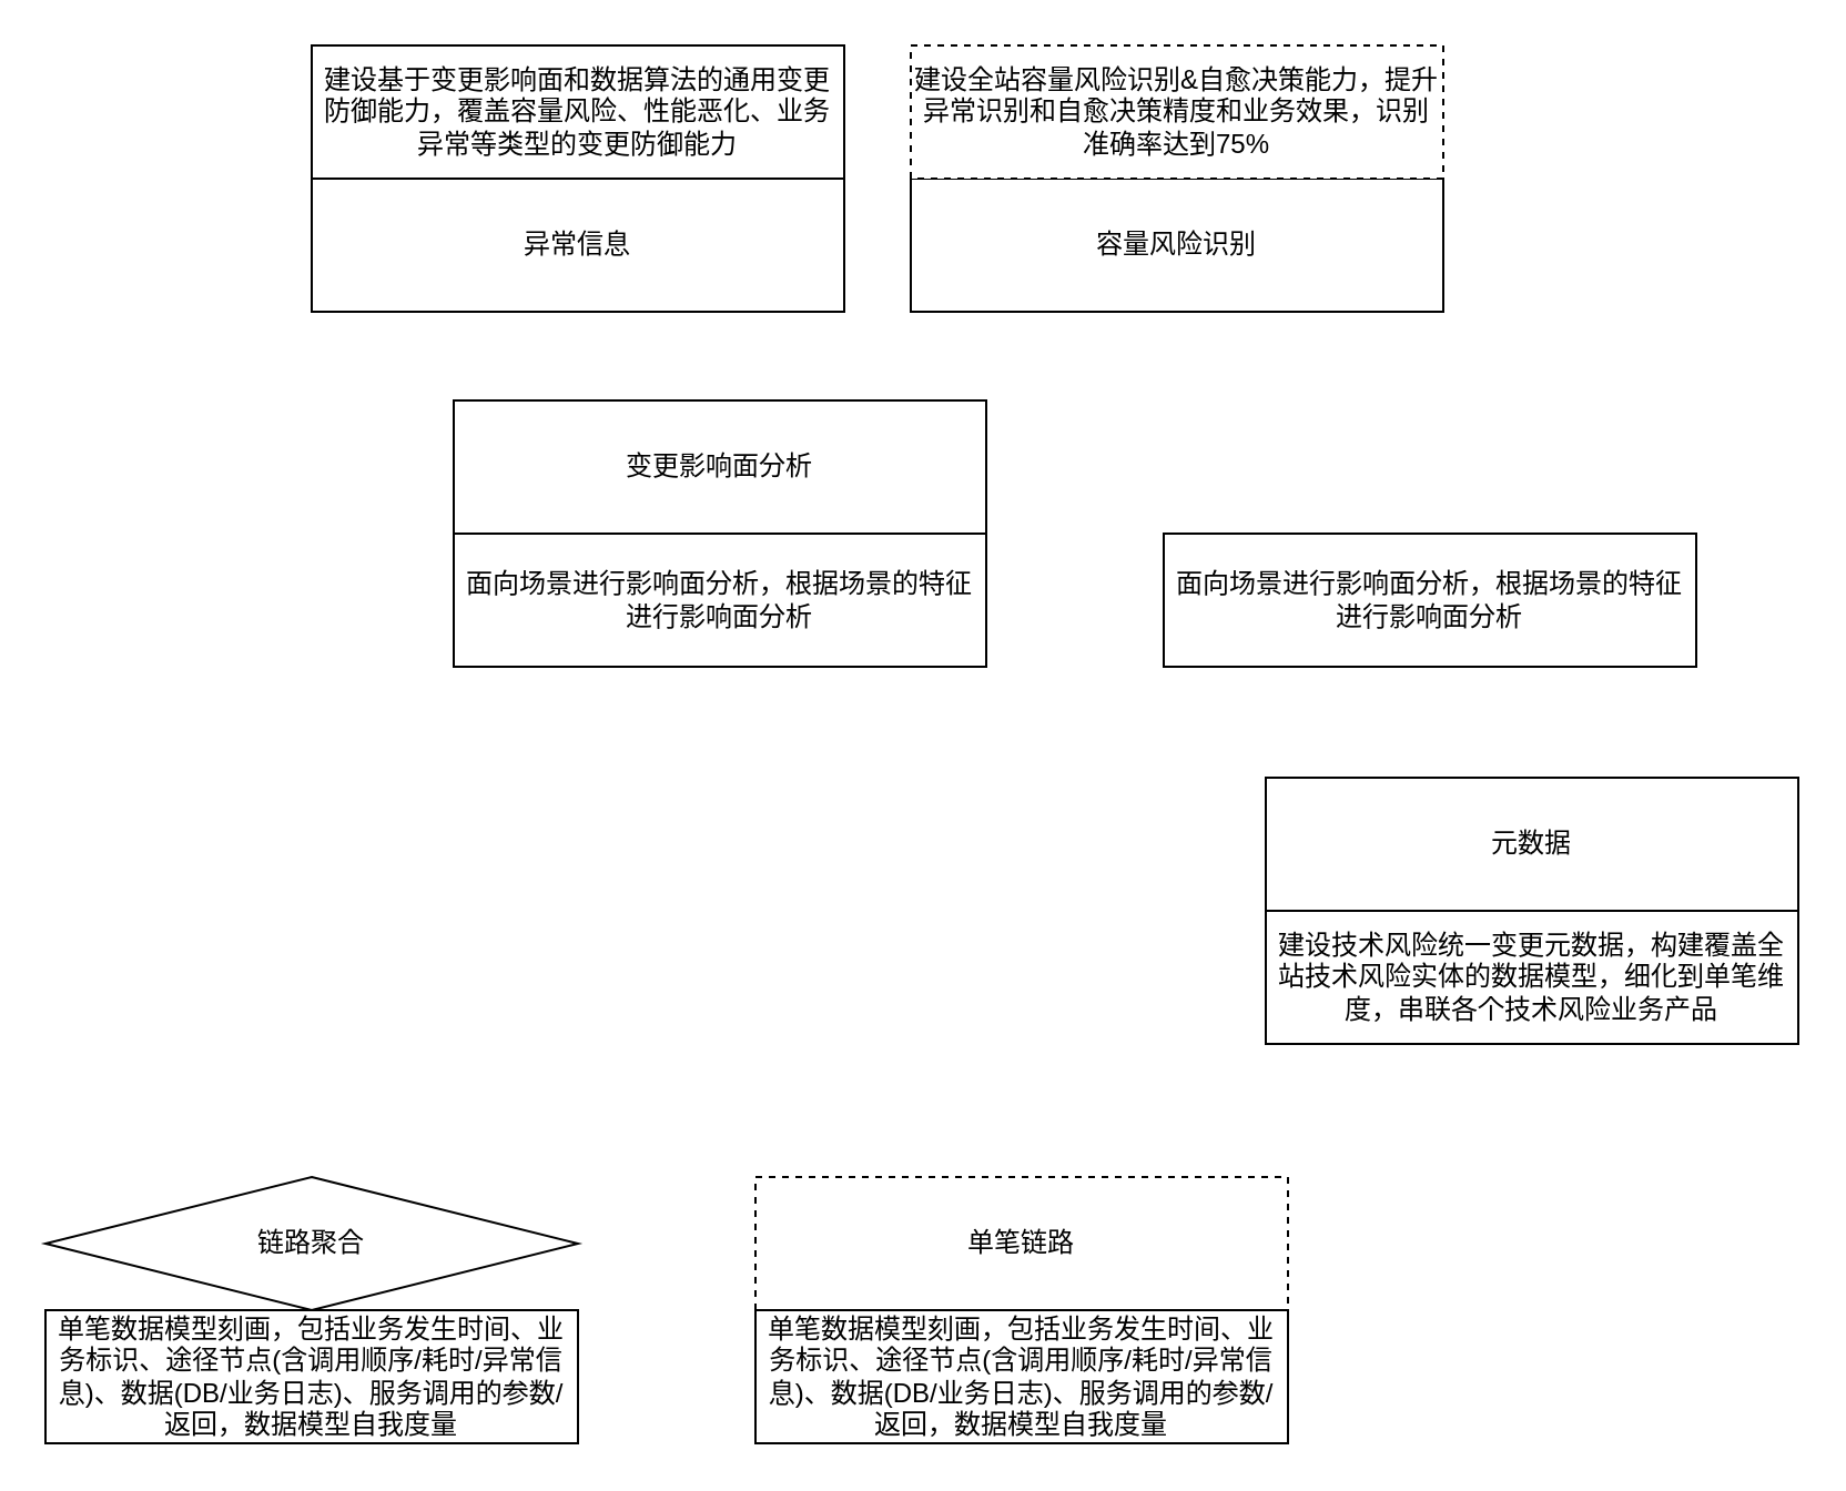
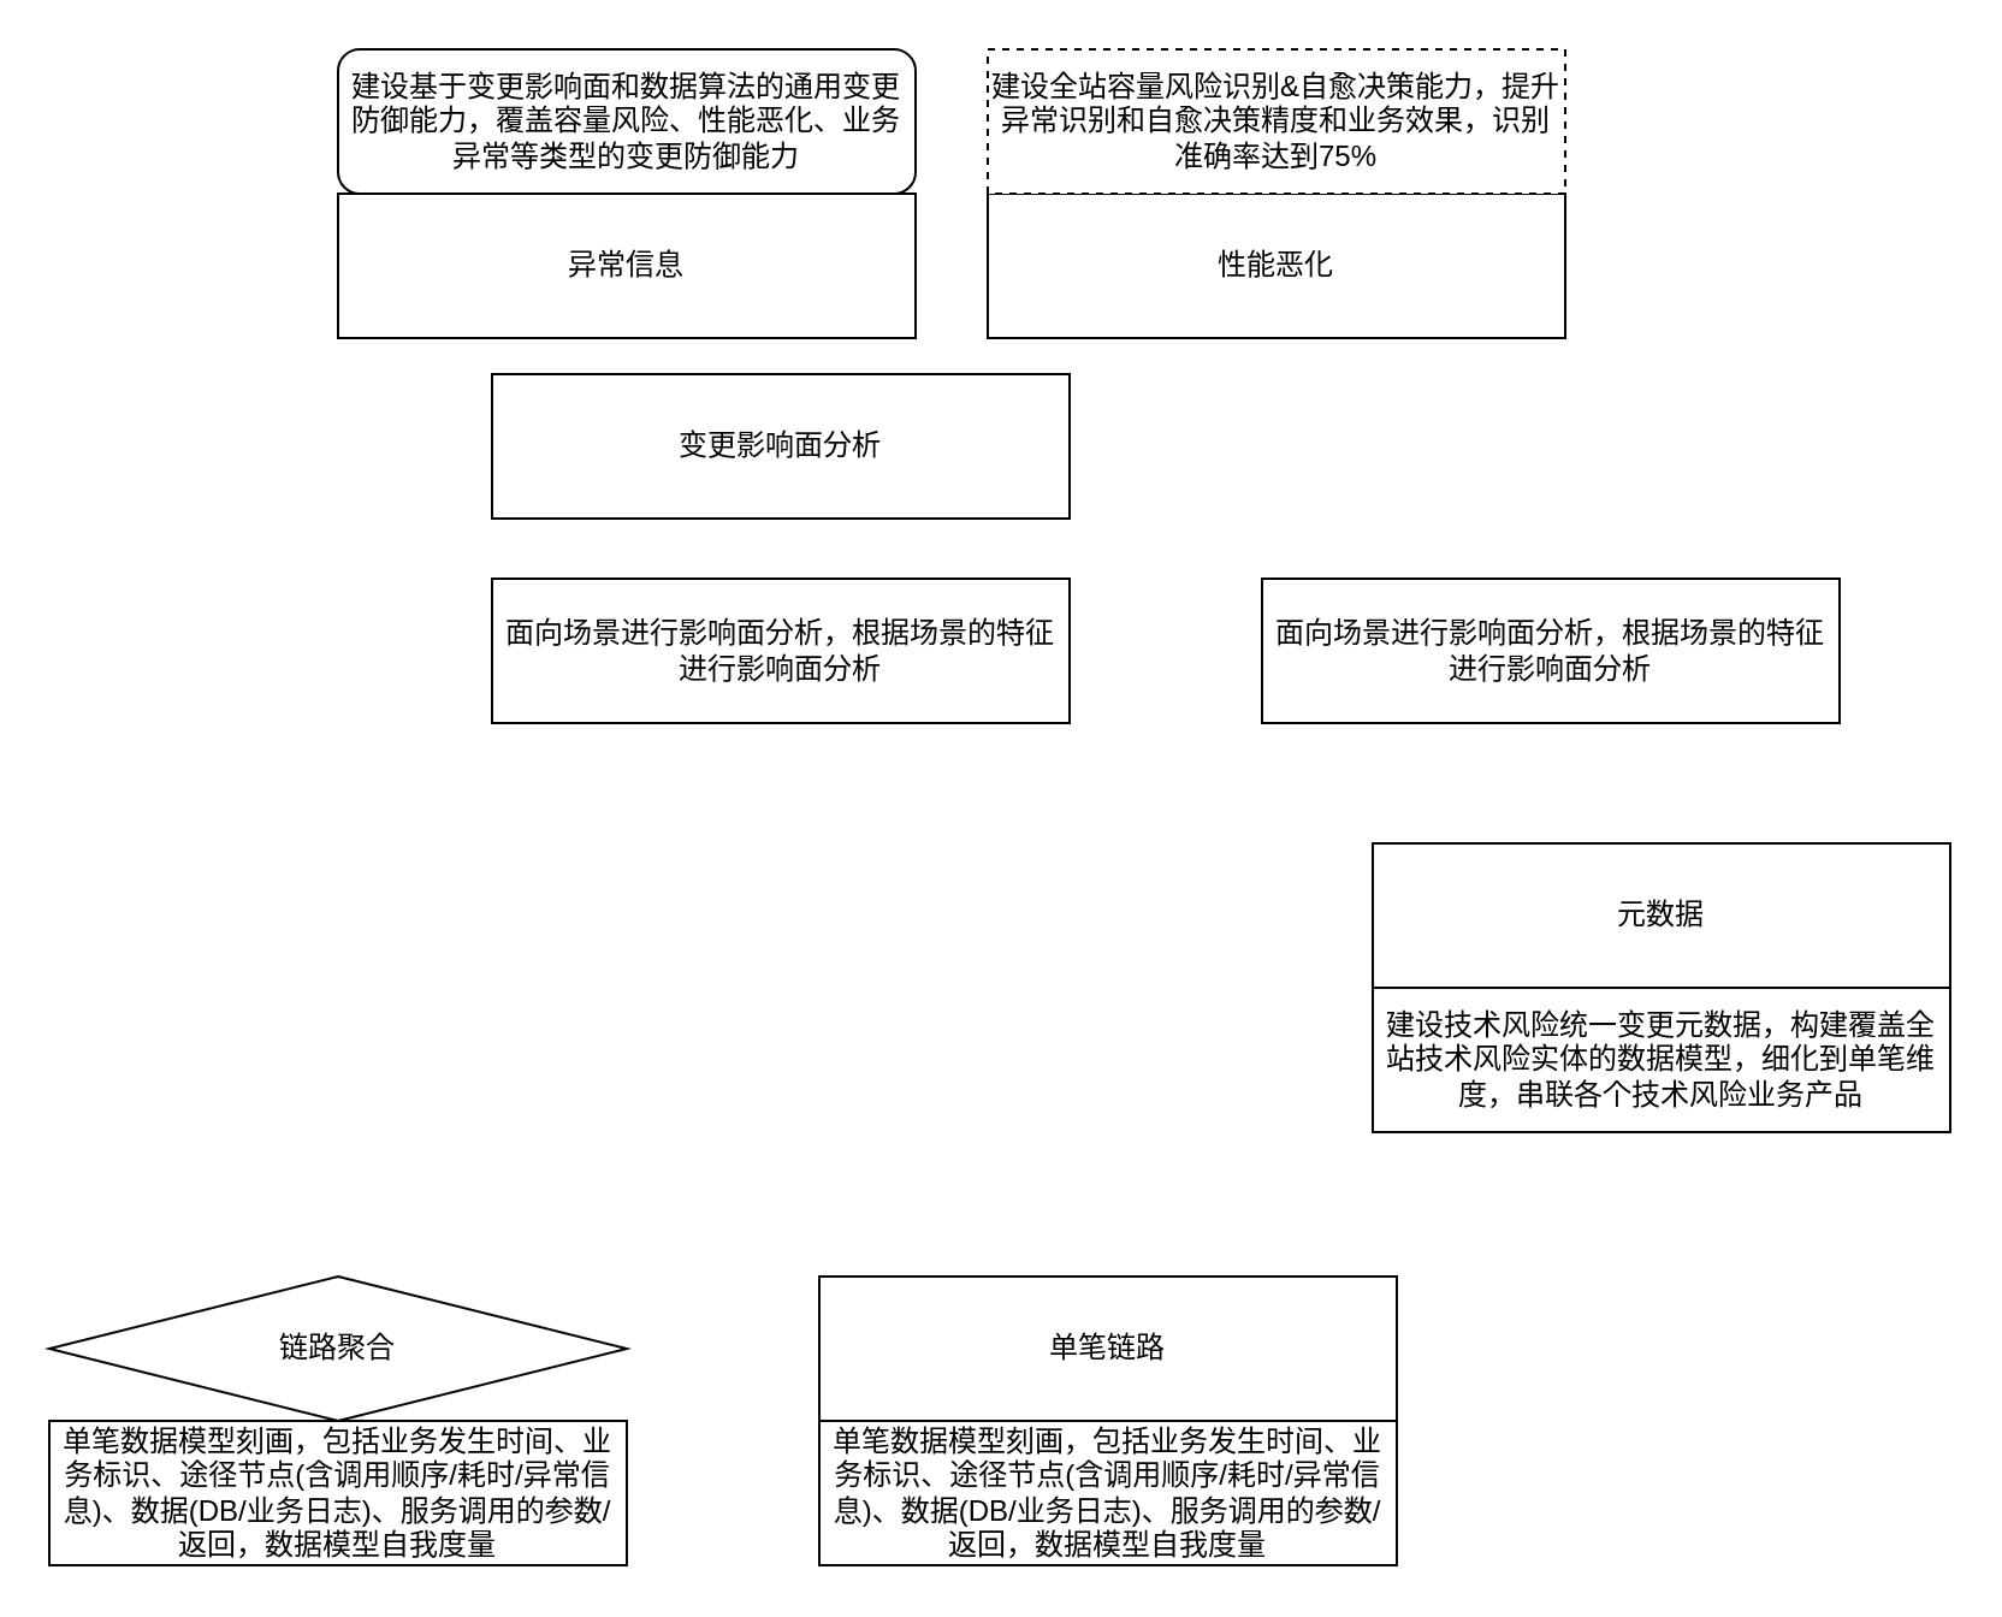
  <mxCell id="0" />
  <mxCell id="1" parent="0" />
  <mxCell id="2" value="异常信息" style="rounded=0;whiteSpace=wrap;html=1;" vertex="1" parent="1"><mxGeometry x="140" y="80" width="240" height="60" as="geometry" /></mxCell>
- <mxCell id="3" value="容量风险识别" style="rounded=0;whiteSpace=wrap;html=1;" vertex="1" parent="1"><mxGeometry x="410" y="80" width="240" height="60" as="geometry" /></mxCell>
+ <mxCell id="3" value="性能恶化" style="rounded=0;whiteSpace=wrap;html=1;" vertex="1" parent="1"><mxGeometry x="410" y="80" width="240" height="60" as="geometry" /></mxCell>
  <mxCell id="4" value="元数据" style="rounded=0;whiteSpace=wrap;html=1;" vertex="1" parent="1"><mxGeometry x="570" y="350" width="240" height="60" as="geometry" /></mxCell>
- <mxCell id="5" value="变更影响面分析" style="rounded=0;whiteSpace=wrap;html=1;" vertex="1" parent="1"><mxGeometry x="204" y="180" width="240" height="60" as="geometry" /></mxCell>
+ <mxCell id="5" value="变更影响面分析" style="rounded=0;whiteSpace=wrap;html=1;" vertex="1" parent="1"><mxGeometry x="204" y="155" width="240" height="60" as="geometry" /></mxCell>
  <mxCell id="6" value="链路聚合" style="rhombus;whiteSpace=wrap;html=1;" vertex="1" parent="1"><mxGeometry x="20" y="530" width="240" height="60" as="geometry" /></mxCell>
- <mxCell id="7" value="建设基于变更影响面和数据算法的通用变更防御能力，覆盖容量风险、性能恶化、业务异常等类型的变更防御能力" style="rounded=0;whiteSpace=wrap;html=1;" vertex="1" parent="1"><mxGeometry x="140" y="20" width="240" height="60" as="geometry" /></mxCell>
+ <mxCell id="7" value="建设基于变更影响面和数据算法的通用变更防御能力，覆盖容量风险、性能恶化、业务异常等类型的变更防御能力" style="whiteSpace=wrap;html=1;rounded=1;" vertex="1" parent="1"><mxGeometry x="140" y="20" width="240" height="60" as="geometry" /></mxCell>
  <mxCell id="8" value="建设全站容量风险识别&amp;amp;自愈决策能力，提升异常识别和自愈决策精度和业务效果，识别准确率达到75%" style="rounded=0;whiteSpace=wrap;html=1;dashed=1;" vertex="1" parent="1"><mxGeometry x="410" y="20" width="240" height="60" as="geometry" /></mxCell>
  <mxCell id="9" value="&lt;span&gt;单笔数据模型刻画，包括业务发生时间、业务标识、途径节点(含调用顺序/耗时/异常信息)、数据(DB/业务日志)、服务调用的参数/返回，数据模型自我度量&lt;/span&gt;" style="rounded=0;whiteSpace=wrap;html=1;" vertex="1" parent="1"><mxGeometry x="20" y="590" width="240" height="60" as="geometry" /></mxCell>
  <mxCell id="10" value="建设技术风险统一变更元数据，构建覆盖全站技术风险实体的数据模型，细化到单笔维度，串联各个技术风险业务产品" style="rounded=0;whiteSpace=wrap;html=1;" vertex="1" parent="1"><mxGeometry x="570" y="410" width="240" height="60" as="geometry" /></mxCell>
- <mxCell id="11" value="单笔链路" style="rounded=0;whiteSpace=wrap;html=1;dashed=1;" vertex="1" parent="1"><mxGeometry x="340" y="530" width="240" height="60" as="geometry" /></mxCell>
+ <mxCell id="11" value="单笔链路" style="rounded=0;whiteSpace=wrap;html=1;" vertex="1" parent="1"><mxGeometry x="340" y="530" width="240" height="60" as="geometry" /></mxCell>
  <mxCell id="12" value="单笔数据模型刻画，包括业务发生时间、业务标识、途径节点(含调用顺序/耗时/异常信息)、数据(DB/业务日志)、服务调用的参数/返回，数据模型自我度量" style="rounded=0;whiteSpace=wrap;html=1;" vertex="1" parent="1"><mxGeometry x="340" y="590" width="240" height="60" as="geometry" /></mxCell>
  <mxCell id="13" value="面向场景进行影响面分析，根据场景的特征进行影响面分析" style="rounded=0;whiteSpace=wrap;html=1;" vertex="1" parent="1"><mxGeometry x="204" y="240" width="240" height="60" as="geometry" /></mxCell>
  <mxCell id="14" value="面向场景进行影响面分析，根据场景的特征进行影响面分析" style="rounded=0;whiteSpace=wrap;html=1;" vertex="1" parent="1"><mxGeometry x="524" y="240" width="240" height="60" as="geometry" /></mxCell>
